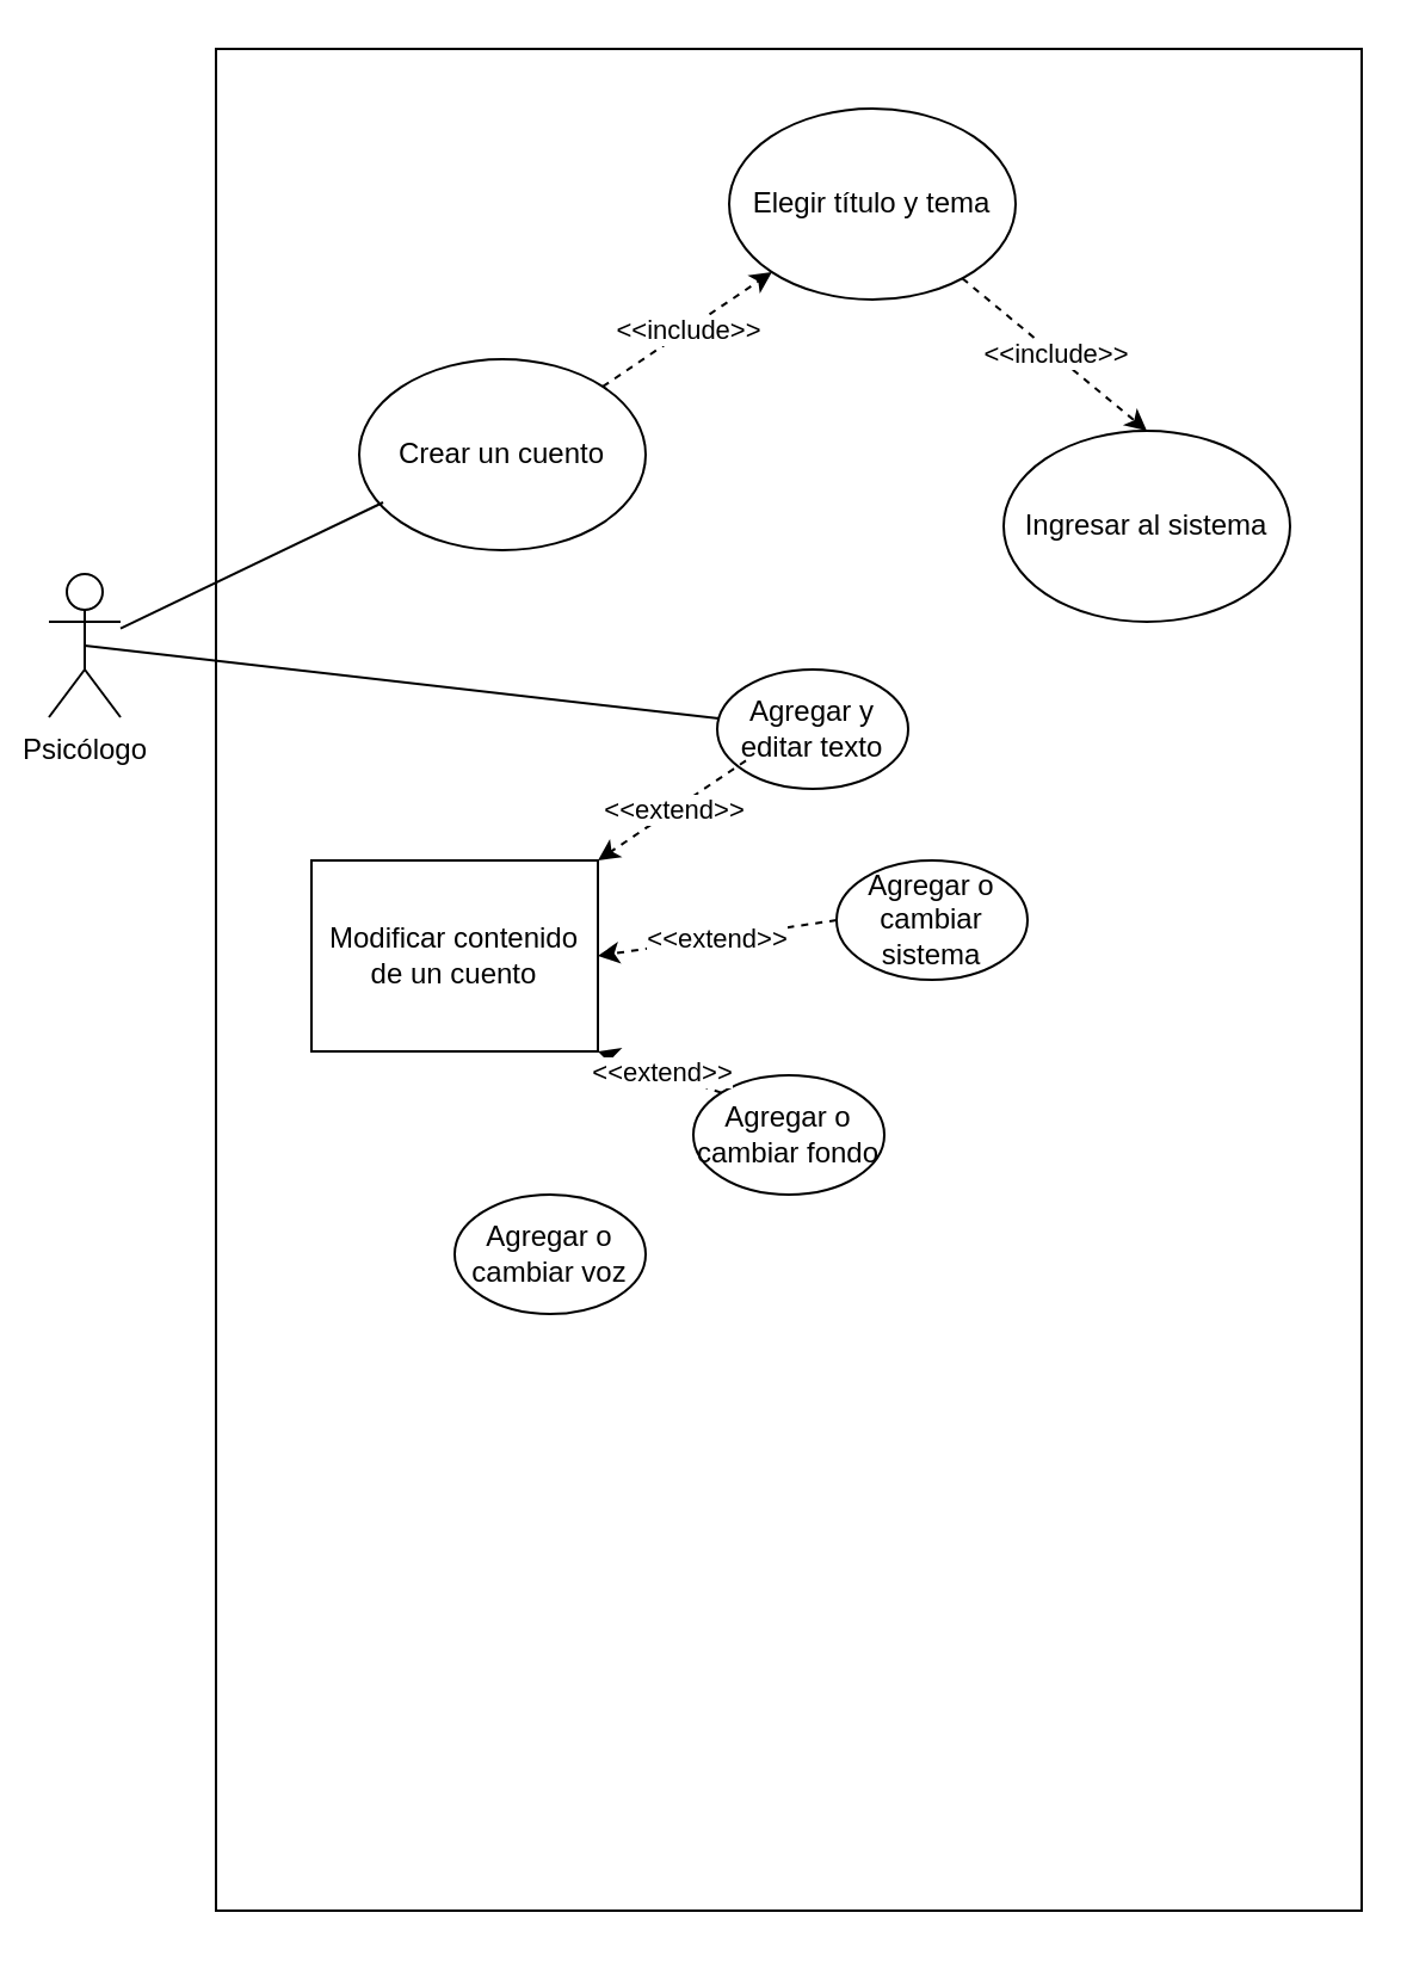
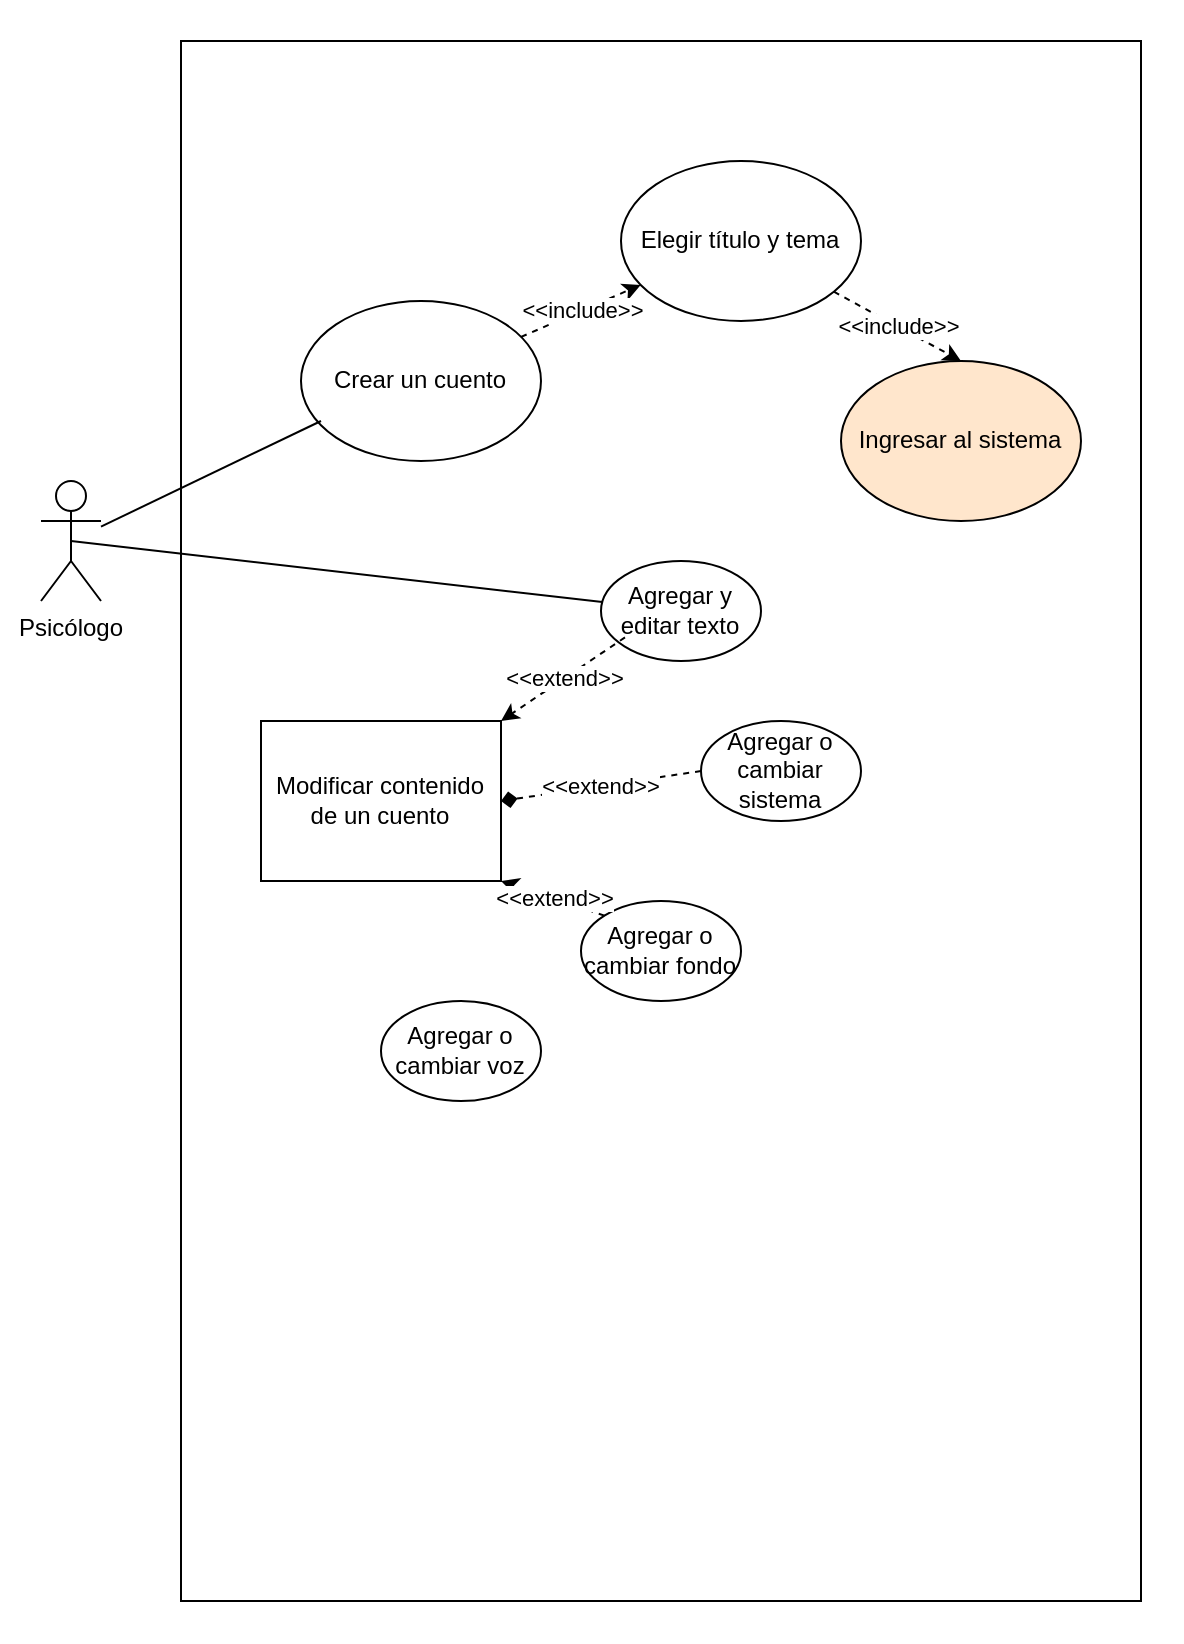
  <mxCell id="0" />
  <mxCell id="1" parent="0" />
  <mxCell id="2" value="Psicólogo" style="shape=umlActor;verticalLabelPosition=bottom;verticalAlign=top;html=1;outlineConnect=0;" parent="1" vertex="1"><mxGeometry x="20" y="240" width="30" height="60" as="geometry" /></mxCell>
  <mxCell id="3" value="" style="rounded=0;whiteSpace=wrap;html=1;" parent="1" vertex="1"><mxGeometry x="90" y="20" width="480" height="780" as="geometry" /></mxCell>
  <mxCell id="4" value="Crear un cuento" style="ellipse;whiteSpace=wrap;html=1;" parent="1" vertex="1"><mxGeometry x="150" y="150" width="120" height="80" as="geometry" /></mxCell>
- <mxCell id="5" value="Elegir título y tema" style="ellipse;whiteSpace=wrap;html=1;" vertex="1" parent="1"><mxGeometry x="305" y="45" width="120" height="80" as="geometry" /></mxCell>
- <mxCell id="6" value="Ingresar al sistema" style="ellipse;whiteSpace=wrap;html=1;" vertex="1" parent="1"><mxGeometry x="420" y="180" width="120" height="80" as="geometry" /></mxCell>
+ <mxCell id="5" value="Elegir título y tema" style="ellipse;whiteSpace=wrap;html=1;" vertex="1" parent="1"><mxGeometry x="310" y="80" width="120" height="80" as="geometry" /></mxCell>
+ <mxCell id="6" value="Ingresar al sistema" style="ellipse;whiteSpace=wrap;html=1;fillColor=#ffe6cc;" vertex="1" parent="1"><mxGeometry x="420" y="180" width="120" height="80" as="geometry" /></mxCell>
  <mxCell id="7" value="" style="endArrow=classic;html=1;rounded=0;dashed=1;" edge="1" parent="1" source="4" target="5"><mxGeometry relative="1" as="geometry"><mxPoint x="150" y="330" as="sourcePoint" /><mxPoint x="310" y="330" as="targetPoint" /></mxGeometry></mxCell>
  <mxCell id="8" value="&amp;lt;&amp;lt;include&amp;gt;&amp;gt;" style="edgeLabel;resizable=0;html=1;align=center;verticalAlign=middle;" connectable="0" vertex="1" parent="7"><mxGeometry relative="1" as="geometry" /></mxCell>
  <mxCell id="9" value="" style="endArrow=classic;html=1;rounded=0;dashed=1;entryX=0.5;entryY=0;entryDx=0;entryDy=0;" edge="1" parent="1" source="5" target="6"><mxGeometry relative="1" as="geometry"><mxPoint x="270" y="178" as="sourcePoint" /><mxPoint x="330" y="152" as="targetPoint" /></mxGeometry></mxCell>
  <mxCell id="10" value="&amp;lt;&amp;lt;include&amp;gt;&amp;gt;" style="edgeLabel;resizable=0;html=1;align=center;verticalAlign=middle;" connectable="0" vertex="1" parent="9"><mxGeometry relative="1" as="geometry" /></mxCell>
  <mxCell id="11" value="" style="endArrow=none;html=1;rounded=0;" edge="1" parent="1" source="2"><mxGeometry width="50" height="50" relative="1" as="geometry"><mxPoint x="170" y="230" as="sourcePoint" /><mxPoint x="160" y="210" as="targetPoint" /></mxGeometry></mxCell>
  <mxCell id="12" value="Modificar contenido de un cuento" style="whiteSpace=wrap;html=1;rounded=0;" vertex="1" parent="1"><mxGeometry x="130" y="360" width="120" height="80" as="geometry" /></mxCell>
  <mxCell id="13" value="" style="endArrow=none;html=1;rounded=0;exitX=0.5;exitY=0.5;exitDx=0;exitDy=0;exitPerimeter=0;" edge="1" parent="1" source="2" target="14"><mxGeometry width="50" height="50" relative="1" as="geometry"><mxPoint x="170" y="230" as="sourcePoint" /><mxPoint x="220" y="180" as="targetPoint" /></mxGeometry></mxCell>
  <mxCell id="14" value="Agregar y editar texto" style="ellipse;whiteSpace=wrap;html=1;" vertex="1" parent="1"><mxGeometry x="300" y="280" width="80" height="50" as="geometry" /></mxCell>
  <mxCell id="15" value="Agregar o cambiar sistema" style="ellipse;whiteSpace=wrap;html=1;" vertex="1" parent="1"><mxGeometry x="350" y="360" width="80" height="50" as="geometry" /></mxCell>
  <mxCell id="16" value="Agregar o cambiar fondo" style="ellipse;whiteSpace=wrap;html=1;" vertex="1" parent="1"><mxGeometry x="290" y="450" width="80" height="50" as="geometry" /></mxCell>
  <mxCell id="17" value="Agregar o cambiar voz" style="ellipse;whiteSpace=wrap;html=1;" vertex="1" parent="1"><mxGeometry x="190" y="500" width="80" height="50" as="geometry" /></mxCell>
  <mxCell id="18" value="" style="endArrow=classic;html=1;rounded=0;dashed=1;entryX=1;entryY=0;entryDx=0;entryDy=0;exitX=0.15;exitY=0.764;exitDx=0;exitDy=0;exitPerimeter=0;" edge="1" parent="1" source="14" target="12"><mxGeometry relative="1" as="geometry"><mxPoint x="426" y="155" as="sourcePoint" /><mxPoint x="490" y="190" as="targetPoint" /></mxGeometry></mxCell>
  <mxCell id="19" value="&amp;lt;&amp;lt;extend&amp;gt;&amp;gt;" style="edgeLabel;resizable=0;html=1;align=center;verticalAlign=middle;" connectable="0" vertex="1" parent="18"><mxGeometry relative="1" as="geometry" /></mxCell>
- <mxCell id="20" value="" style="endArrow=classic;html=1;rounded=0;dashed=1;entryX=1;entryY=0.5;entryDx=0;entryDy=0;exitX=0;exitY=0.5;exitDx=0;exitDy=0;" edge="1" parent="1" source="15" target="12"><mxGeometry relative="1" as="geometry"><mxPoint x="312" y="338" as="sourcePoint" /><mxPoint x="242" y="382" as="targetPoint" /></mxGeometry></mxCell>
+ <mxCell id="20" value="" style="endArrow=diamond;html=1;rounded=0;dashed=1;entryX=1;entryY=0.5;entryDx=0;entryDy=0;exitX=0;exitY=0.5;exitDx=0;exitDy=0;" edge="1" parent="1" source="15" target="12"><mxGeometry relative="1" as="geometry"><mxPoint x="312" y="338" as="sourcePoint" /><mxPoint x="242" y="382" as="targetPoint" /></mxGeometry></mxCell>
  <mxCell id="21" value="&amp;lt;&amp;lt;extend&amp;gt;&amp;gt;" style="edgeLabel;resizable=0;html=1;align=center;verticalAlign=middle;" connectable="0" vertex="1" parent="20"><mxGeometry relative="1" as="geometry" /></mxCell>
  <mxCell id="22" value="" style="endArrow=classic;html=1;rounded=0;dashed=1;entryX=1;entryY=1;entryDx=0;entryDy=0;exitX=0;exitY=0;exitDx=0;exitDy=0;" edge="1" parent="1" source="16" target="12"><mxGeometry relative="1" as="geometry"><mxPoint x="350" y="395" as="sourcePoint" /><mxPoint x="260" y="410" as="targetPoint" /></mxGeometry></mxCell>
  <mxCell id="23" value="&amp;lt;&amp;lt;extend&amp;gt;&amp;gt;" style="edgeLabel;resizable=0;html=1;align=center;verticalAlign=middle;" connectable="0" vertex="1" parent="22"><mxGeometry relative="1" as="geometry" /></mxCell>
